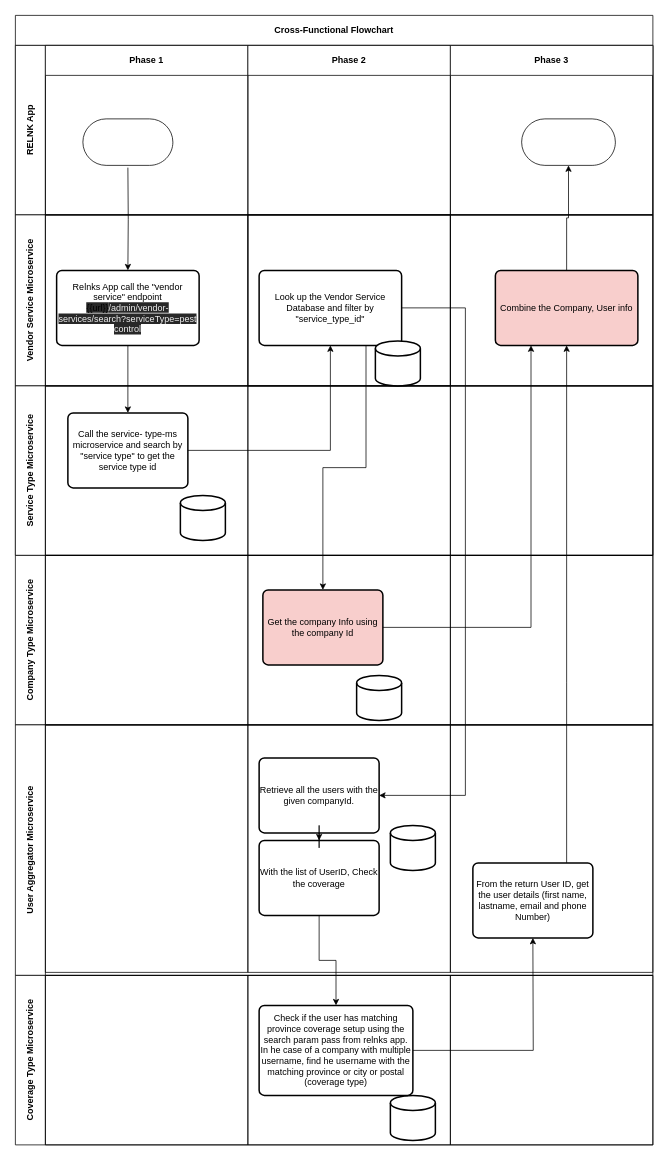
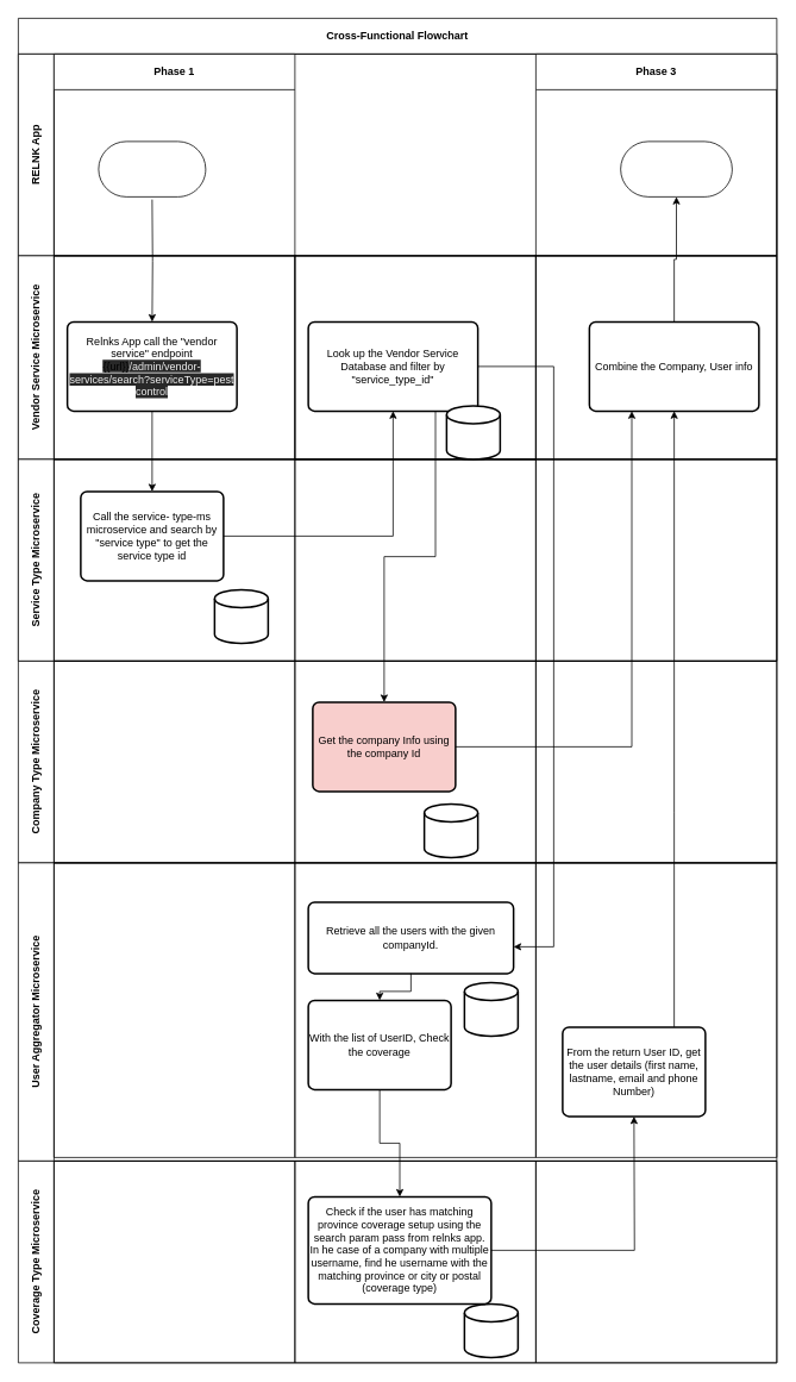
  <mxCell id="0" />
  <mxCell id="1" parent="0" />
  <mxCell id="2" value="Cross-Functional Flowchart" style="shape=table;childLayout=tableLayout;rowLines=0;columnLines=0;startSize=40;html=1;whiteSpace=wrap;collapsible=0;recursiveResize=0;expand=0;pointerEvents=0;fontStyle=1;align=center;" vertex="1" parent="1"><mxGeometry width="850" height="720" as="geometry" x="20" y="20" /></mxCell>
  <mxCell id="3" value="RELNK App" style="swimlane;horizontal=0;points=[[0,0.5],[1,0.5]];portConstraint=eastwest;startSize=40;html=1;whiteSpace=wrap;collapsible=0;recursiveResize=0;expand=0;pointerEvents=0;fontStyle=1" vertex="1" parent="2"><mxGeometry y="40" width="850" height="226" as="geometry" /></mxCell>
  <mxCell id="4" value="Phase 1" style="swimlane;connectable=0;startSize=40;html=1;whiteSpace=wrap;collapsible=0;recursiveResize=0;expand=0;pointerEvents=0;" vertex="1" parent="3"><mxGeometry x="40" width="270" height="226" as="geometry" /></mxCell>
  <mxCell id="5" value="" style="html=1;dashed=0;whitespace=wrap;shape=mxgraph.dfd.start" vertex="1" parent="4"><mxGeometry x="50" y="98" width="120" height="62" as="geometry" /></mxCell>
- <mxCell id="6" value="Phase 2" style="swimlane;connectable=0;startSize=40;html=1;whiteSpace=wrap;collapsible=0;recursiveResize=0;expand=0;pointerEvents=0;" vertex="1" parent="3"><mxGeometry x="310" width="270" height="226" as="geometry" /></mxCell>
  <mxCell id="7" value="Phase 3" style="swimlane;connectable=0;startSize=40;html=1;whiteSpace=wrap;collapsible=0;recursiveResize=0;expand=0;pointerEvents=0;" vertex="1" parent="3"><mxGeometry x="580" width="270" height="226" as="geometry" /></mxCell>
  <mxCell id="8" value="" style="html=1;dashed=0;whitespace=wrap;shape=mxgraph.dfd.start" vertex="1" parent="7"><mxGeometry x="95" y="98" width="125" height="62" as="geometry" /></mxCell>
  <mxCell id="9" value="Vendor Service Microservice" style="swimlane;horizontal=0;points=[[0,0.5],[1,0.5]];portConstraint=eastwest;startSize=40;html=1;whiteSpace=wrap;collapsible=0;recursiveResize=0;expand=0;pointerEvents=0;" vertex="1" parent="2"><mxGeometry y="266" width="850" height="228" as="geometry" /></mxCell>
  <mxCell id="10" value="" style="swimlane;connectable=0;startSize=0;html=1;whiteSpace=wrap;collapsible=0;recursiveResize=0;expand=0;pointerEvents=0;" vertex="1" parent="9"><mxGeometry x="40" width="270" height="228" as="geometry" /></mxCell>
  <mxCell id="11" value="Relnks App call the &quot;vendor service&quot; endpoint&lt;br&gt;&lt;span class=&quot;resolvedVariable&quot; spellcheck=&quot;false&quot; style=&quot;font-family: &amp;#34;opensans&amp;#34; , &amp;#34;helvetica&amp;#34; , &amp;#34;arial&amp;#34; , sans-serif ; text-align: left ; background-color: rgb(40 , 40 , 40)&quot;&gt;&lt;span&gt;&lt;span&gt;{{url}}&lt;/span&gt;&lt;/span&gt;&lt;/span&gt;&lt;span style=&quot;color: rgb(240 , 240 , 240) ; font-family: &amp;#34;opensans&amp;#34; , &amp;#34;helvetica&amp;#34; , &amp;#34;arial&amp;#34; , sans-serif ; text-align: left ; background-color: rgb(40 , 40 , 40)&quot;&gt;&lt;span&gt;/admin/vendor-services/search?serviceType=pest control&lt;/span&gt;&lt;/span&gt;" style="rounded=1;whiteSpace=wrap;html=1;absoluteArcSize=1;arcSize=14;strokeWidth=2;" vertex="1" parent="10"><mxGeometry x="15" y="74" width="190" height="100" as="geometry" /></mxCell>
  <mxCell id="12" value="" style="swimlane;connectable=0;startSize=0;html=1;whiteSpace=wrap;collapsible=0;recursiveResize=0;expand=0;pointerEvents=0;" vertex="1" parent="9"><mxGeometry x="310" width="270" height="228" as="geometry" /></mxCell>
  <mxCell id="13" value="" style="swimlane;connectable=0;startSize=0;html=1;whiteSpace=wrap;collapsible=0;recursiveResize=0;expand=0;pointerEvents=0;" vertex="1" parent="12"><mxGeometry width="270" height="228" as="geometry" /></mxCell>
  <mxCell id="14" value="Look up the Vendor Service Database and filter by &quot;service_type_id&quot;" style="rounded=1;whiteSpace=wrap;html=1;absoluteArcSize=1;arcSize=14;strokeWidth=2;" vertex="1" parent="13"><mxGeometry x="15" y="74" width="190" height="100" as="geometry" /></mxCell>
  <mxCell id="15" value="" style="strokeWidth=2;html=1;shape=mxgraph.flowchart.database;whiteSpace=wrap;" vertex="1" parent="13"><mxGeometry x="170" y="168" width="60" height="60" as="geometry" /></mxCell>
  <mxCell id="16" value="" style="swimlane;connectable=0;startSize=0;html=1;whiteSpace=wrap;collapsible=0;recursiveResize=0;expand=0;pointerEvents=0;" vertex="1" parent="9"><mxGeometry x="580" width="270" height="228" as="geometry" /></mxCell>
- <mxCell id="17" value="Combine the Company, User info" style="rounded=1;whiteSpace=wrap;html=1;absoluteArcSize=1;arcSize=14;strokeWidth=2;fillColor=#f8cecc;" vertex="1" parent="16"><mxGeometry x="60" y="74" width="190" height="100" as="geometry" /></mxCell>
+ <mxCell id="17" value="Combine the Company, User info" style="rounded=1;whiteSpace=wrap;html=1;absoluteArcSize=1;arcSize=14;strokeWidth=2;" vertex="1" parent="16"><mxGeometry x="60" y="74" width="190" height="100" as="geometry" /></mxCell>
  <mxCell id="18" value="Service Type Microservice" style="swimlane;horizontal=0;points=[[0,0.5],[1,0.5]];portConstraint=eastwest;startSize=40;html=1;whiteSpace=wrap;collapsible=0;recursiveResize=0;expand=0;pointerEvents=0;" vertex="1" parent="2"><mxGeometry y="494" width="850" height="226" as="geometry" /></mxCell>
  <mxCell id="19" value="" style="swimlane;connectable=0;startSize=0;html=1;whiteSpace=wrap;collapsible=0;recursiveResize=0;expand=0;pointerEvents=0;" vertex="1" parent="18"><mxGeometry x="40" width="270" height="226" as="geometry" /></mxCell>
  <mxCell id="20" value="Call the service- type-ms microservice and search by &quot;service type&quot; to get the service type id" style="rounded=1;whiteSpace=wrap;html=1;absoluteArcSize=1;arcSize=14;strokeWidth=2;" vertex="1" parent="19"><mxGeometry x="30" y="36" width="160" height="100" as="geometry" /></mxCell>
  <mxCell id="21" value="" style="strokeWidth=2;html=1;shape=mxgraph.flowchart.database;whiteSpace=wrap;" vertex="1" parent="19"><mxGeometry x="180" y="146" width="60" height="60" as="geometry" /></mxCell>
  <mxCell id="22" value="" style="swimlane;connectable=0;startSize=0;html=1;whiteSpace=wrap;collapsible=0;recursiveResize=0;expand=0;pointerEvents=0;" vertex="1" parent="18"><mxGeometry x="310" width="270" height="226" as="geometry" /></mxCell>
  <mxCell id="23" value="" style="swimlane;connectable=0;startSize=0;html=1;whiteSpace=wrap;collapsible=0;recursiveResize=0;expand=0;pointerEvents=0;" vertex="1" parent="18"><mxGeometry x="580" width="270" height="226" as="geometry" /></mxCell>
  <mxCell id="24" style="edgeStyle=orthogonalEdgeStyle;rounded=0;orthogonalLoop=1;jettySize=auto;html=1;" edge="1" parent="2" source="11" target="20"><mxGeometry relative="1" as="geometry"><mxPoint x="160" y="430" as="targetPoint" /></mxGeometry></mxCell>
  <mxCell id="25" style="edgeStyle=orthogonalEdgeStyle;rounded=0;orthogonalLoop=1;jettySize=auto;html=1;entryX=0.5;entryY=1;entryDx=0;entryDy=0;" edge="1" parent="2" source="20" target="14"><mxGeometry relative="1" as="geometry" /></mxCell>
  <mxCell id="26" style="edgeStyle=orthogonalEdgeStyle;rounded=0;orthogonalLoop=1;jettySize=auto;html=1;exitX=0.5;exitY=1;exitDx=0;exitDy=0;exitPerimeter=0;" edge="1" parent="2" target="11"><mxGeometry relative="1" as="geometry"><mxPoint x="150" y="203" as="sourcePoint" /></mxGeometry></mxCell>
  <mxCell id="27" style="edgeStyle=orthogonalEdgeStyle;rounded=0;orthogonalLoop=1;jettySize=auto;html=1;entryX=0.5;entryY=0.5;entryDx=0;entryDy=31.0;entryPerimeter=0;" edge="1" parent="2" source="17" target="8"><mxGeometry relative="1" as="geometry" /></mxCell>
  <mxCell id="28" value="Company Type Microservice" style="swimlane;horizontal=0;points=[[0,0.5],[1,0.5]];portConstraint=eastwest;startSize=40;html=1;whiteSpace=wrap;collapsible=0;recursiveResize=0;expand=0;pointerEvents=0;" vertex="1" parent="1"><mxGeometry y="740" width="850" height="226" as="geometry" x="20" /></mxCell>
  <mxCell id="29" value="" style="swimlane;connectable=0;startSize=0;html=1;whiteSpace=wrap;collapsible=0;recursiveResize=0;expand=0;pointerEvents=0;" vertex="1" parent="28"><mxGeometry x="40" width="270" height="226" as="geometry" /></mxCell>
  <mxCell id="30" value="" style="swimlane;connectable=0;startSize=0;html=1;whiteSpace=wrap;collapsible=0;recursiveResize=0;expand=0;pointerEvents=0;" vertex="1" parent="28"><mxGeometry x="310" width="270" height="226" as="geometry" /></mxCell>
  <mxCell id="31" value="Get the company Info using the company Id" style="rounded=1;whiteSpace=wrap;html=1;absoluteArcSize=1;arcSize=14;strokeWidth=2;fillColor=#f8cecc;" vertex="1" parent="30"><mxGeometry x="20" y="46" width="160" height="100" as="geometry" /></mxCell>
  <mxCell id="32" value="" style="strokeWidth=2;html=1;shape=mxgraph.flowchart.database;whiteSpace=wrap;" vertex="1" parent="30"><mxGeometry x="145" y="160" width="60" height="60" as="geometry" /></mxCell>
  <mxCell id="33" value="" style="swimlane;connectable=0;startSize=0;html=1;whiteSpace=wrap;collapsible=0;recursiveResize=0;expand=0;pointerEvents=0;" vertex="1" parent="28"><mxGeometry x="580" width="270" height="226" as="geometry" /></mxCell>
  <mxCell id="34" value="User Aggregator Microservice" style="swimlane;horizontal=0;points=[[0,0.5],[1,0.5]];portConstraint=eastwest;startSize=40;html=1;whiteSpace=wrap;collapsible=0;recursiveResize=0;expand=0;pointerEvents=0;" vertex="1" parent="1"><mxGeometry y="966" width="850" height="334" as="geometry" x="20" /></mxCell>
  <mxCell id="35" value="" style="swimlane;connectable=0;startSize=0;html=1;whiteSpace=wrap;collapsible=0;recursiveResize=0;expand=0;pointerEvents=0;" vertex="1" parent="34"><mxGeometry x="40" width="270" height="330" as="geometry" /></mxCell>
  <mxCell id="36" value="" style="swimlane;connectable=0;startSize=0;html=1;whiteSpace=wrap;collapsible=0;recursiveResize=0;expand=0;pointerEvents=0;" vertex="1" parent="34"><mxGeometry x="310" width="270" height="330" as="geometry" /></mxCell>
- <mxCell id="37" value="Retrieve all the users with the given companyId." style="rounded=1;whiteSpace=wrap;html=1;absoluteArcSize=1;arcSize=14;strokeWidth=2;" vertex="1" parent="36"><mxGeometry x="15" y="44" width="160" height="100" as="geometry" /></mxCell>
+ <mxCell id="37" value="Retrieve all the users with the given companyId." style="rounded=1;whiteSpace=wrap;html=1;absoluteArcSize=1;arcSize=14;strokeWidth=2;" vertex="1" parent="36"><mxGeometry x="15" y="44" width="230" height="80" as="geometry" /></mxCell>
  <mxCell id="38" value="" style="strokeWidth=2;html=1;shape=mxgraph.flowchart.database;whiteSpace=wrap;" vertex="1" parent="36"><mxGeometry x="190" y="134" width="60" height="60" as="geometry" /></mxCell>
  <mxCell id="39" value="" style="swimlane;connectable=0;startSize=0;html=1;whiteSpace=wrap;collapsible=0;recursiveResize=0;expand=0;pointerEvents=0;" vertex="1" parent="34"><mxGeometry x="580" width="270" height="330" as="geometry" /></mxCell>
  <mxCell id="40" value="From the return User ID, get the user details (first name, lastname, email and phone Number)" style="rounded=1;whiteSpace=wrap;html=1;absoluteArcSize=1;arcSize=14;strokeWidth=2;" vertex="1" parent="39"><mxGeometry x="30" y="184" width="160" height="100" as="geometry" /></mxCell>
  <mxCell id="41" value="With the list of UserID, Check the coverage" style="rounded=1;whiteSpace=wrap;html=1;absoluteArcSize=1;arcSize=14;strokeWidth=2;" vertex="1" parent="34"><mxGeometry x="325" y="154" width="160" height="100" as="geometry" /></mxCell>
  <mxCell id="42" style="edgeStyle=orthogonalEdgeStyle;rounded=0;orthogonalLoop=1;jettySize=auto;html=1;" edge="1" parent="34" source="37" target="41"><mxGeometry relative="1" as="geometry" /></mxCell>
  <mxCell id="43" value="Coverage Type Microservice" style="swimlane;horizontal=0;points=[[0,0.5],[1,0.5]];portConstraint=eastwest;startSize=40;html=1;whiteSpace=wrap;collapsible=0;recursiveResize=0;expand=0;pointerEvents=0;" vertex="1" parent="1"><mxGeometry y="1300" width="850" height="226" as="geometry" x="20" /></mxCell>
  <mxCell id="44" value="" style="swimlane;connectable=0;startSize=0;html=1;whiteSpace=wrap;collapsible=0;recursiveResize=0;expand=0;pointerEvents=0;" vertex="1" parent="43"><mxGeometry x="40" width="270" height="226" as="geometry" /></mxCell>
  <mxCell id="45" value="" style="swimlane;connectable=0;startSize=0;html=1;whiteSpace=wrap;collapsible=0;recursiveResize=0;expand=0;pointerEvents=0;" vertex="1" parent="43"><mxGeometry x="310" width="270" height="226" as="geometry" /></mxCell>
  <mxCell id="46" value="" style="strokeWidth=2;html=1;shape=mxgraph.flowchart.database;whiteSpace=wrap;" vertex="1" parent="45"><mxGeometry x="190" y="160" width="60" height="60" as="geometry" /></mxCell>
  <mxCell id="47" value="Check if the user has matching province coverage setup using the search param pass from relnks app. In he case of a company with multiple username, find he username with the matching province or city or postal (coverage type)" style="rounded=1;whiteSpace=wrap;html=1;absoluteArcSize=1;arcSize=14;strokeWidth=2;" vertex="1" parent="45"><mxGeometry x="15" y="40" width="205" height="120" as="geometry" /></mxCell>
  <mxCell id="48" value="" style="swimlane;connectable=0;startSize=0;html=1;whiteSpace=wrap;collapsible=0;recursiveResize=0;expand=0;pointerEvents=0;" vertex="1" parent="43"><mxGeometry x="580" width="270" height="226" as="geometry" /></mxCell>
  <mxCell id="49" style="edgeStyle=orthogonalEdgeStyle;rounded=0;orthogonalLoop=1;jettySize=auto;html=1;exitX=1;exitY=0.5;exitDx=0;exitDy=0;" edge="1" parent="1" source="14" target="37"><mxGeometry relative="1" as="geometry"><Array as="points"><mxPoint x="620" y="410" /><mxPoint x="620" y="1060" /></Array></mxGeometry></mxCell>
  <mxCell id="50" style="edgeStyle=orthogonalEdgeStyle;rounded=0;orthogonalLoop=1;jettySize=auto;html=1;" edge="1" parent="1" source="41" target="47"><mxGeometry relative="1" as="geometry" /></mxCell>
  <mxCell id="51" style="edgeStyle=orthogonalEdgeStyle;rounded=0;orthogonalLoop=1;jettySize=auto;html=1;" edge="1" parent="1" source="47"><mxGeometry relative="1" as="geometry"><mxPoint x="710" y="1250" as="targetPoint" /></mxGeometry></mxCell>
  <mxCell id="52" style="edgeStyle=orthogonalEdgeStyle;rounded=0;orthogonalLoop=1;jettySize=auto;html=1;entryX=0.5;entryY=1;entryDx=0;entryDy=0;" edge="1" parent="1" source="40" target="17"><mxGeometry relative="1" as="geometry"><mxPoint x="720" y="440" as="targetPoint" /><Array as="points"><mxPoint x="755" y="910" /><mxPoint x="755" y="910" /></Array></mxGeometry></mxCell>
  <mxCell id="53" style="edgeStyle=orthogonalEdgeStyle;rounded=0;orthogonalLoop=1;jettySize=auto;html=1;exitX=0.75;exitY=1;exitDx=0;exitDy=0;" edge="1" parent="1" source="14" target="31"><mxGeometry relative="1" as="geometry" /></mxCell>
  <mxCell id="54" style="edgeStyle=orthogonalEdgeStyle;rounded=0;orthogonalLoop=1;jettySize=auto;html=1;entryX=0.25;entryY=1;entryDx=0;entryDy=0;" edge="1" parent="1" source="31" target="17"><mxGeometry relative="1" as="geometry" /></mxCell>
